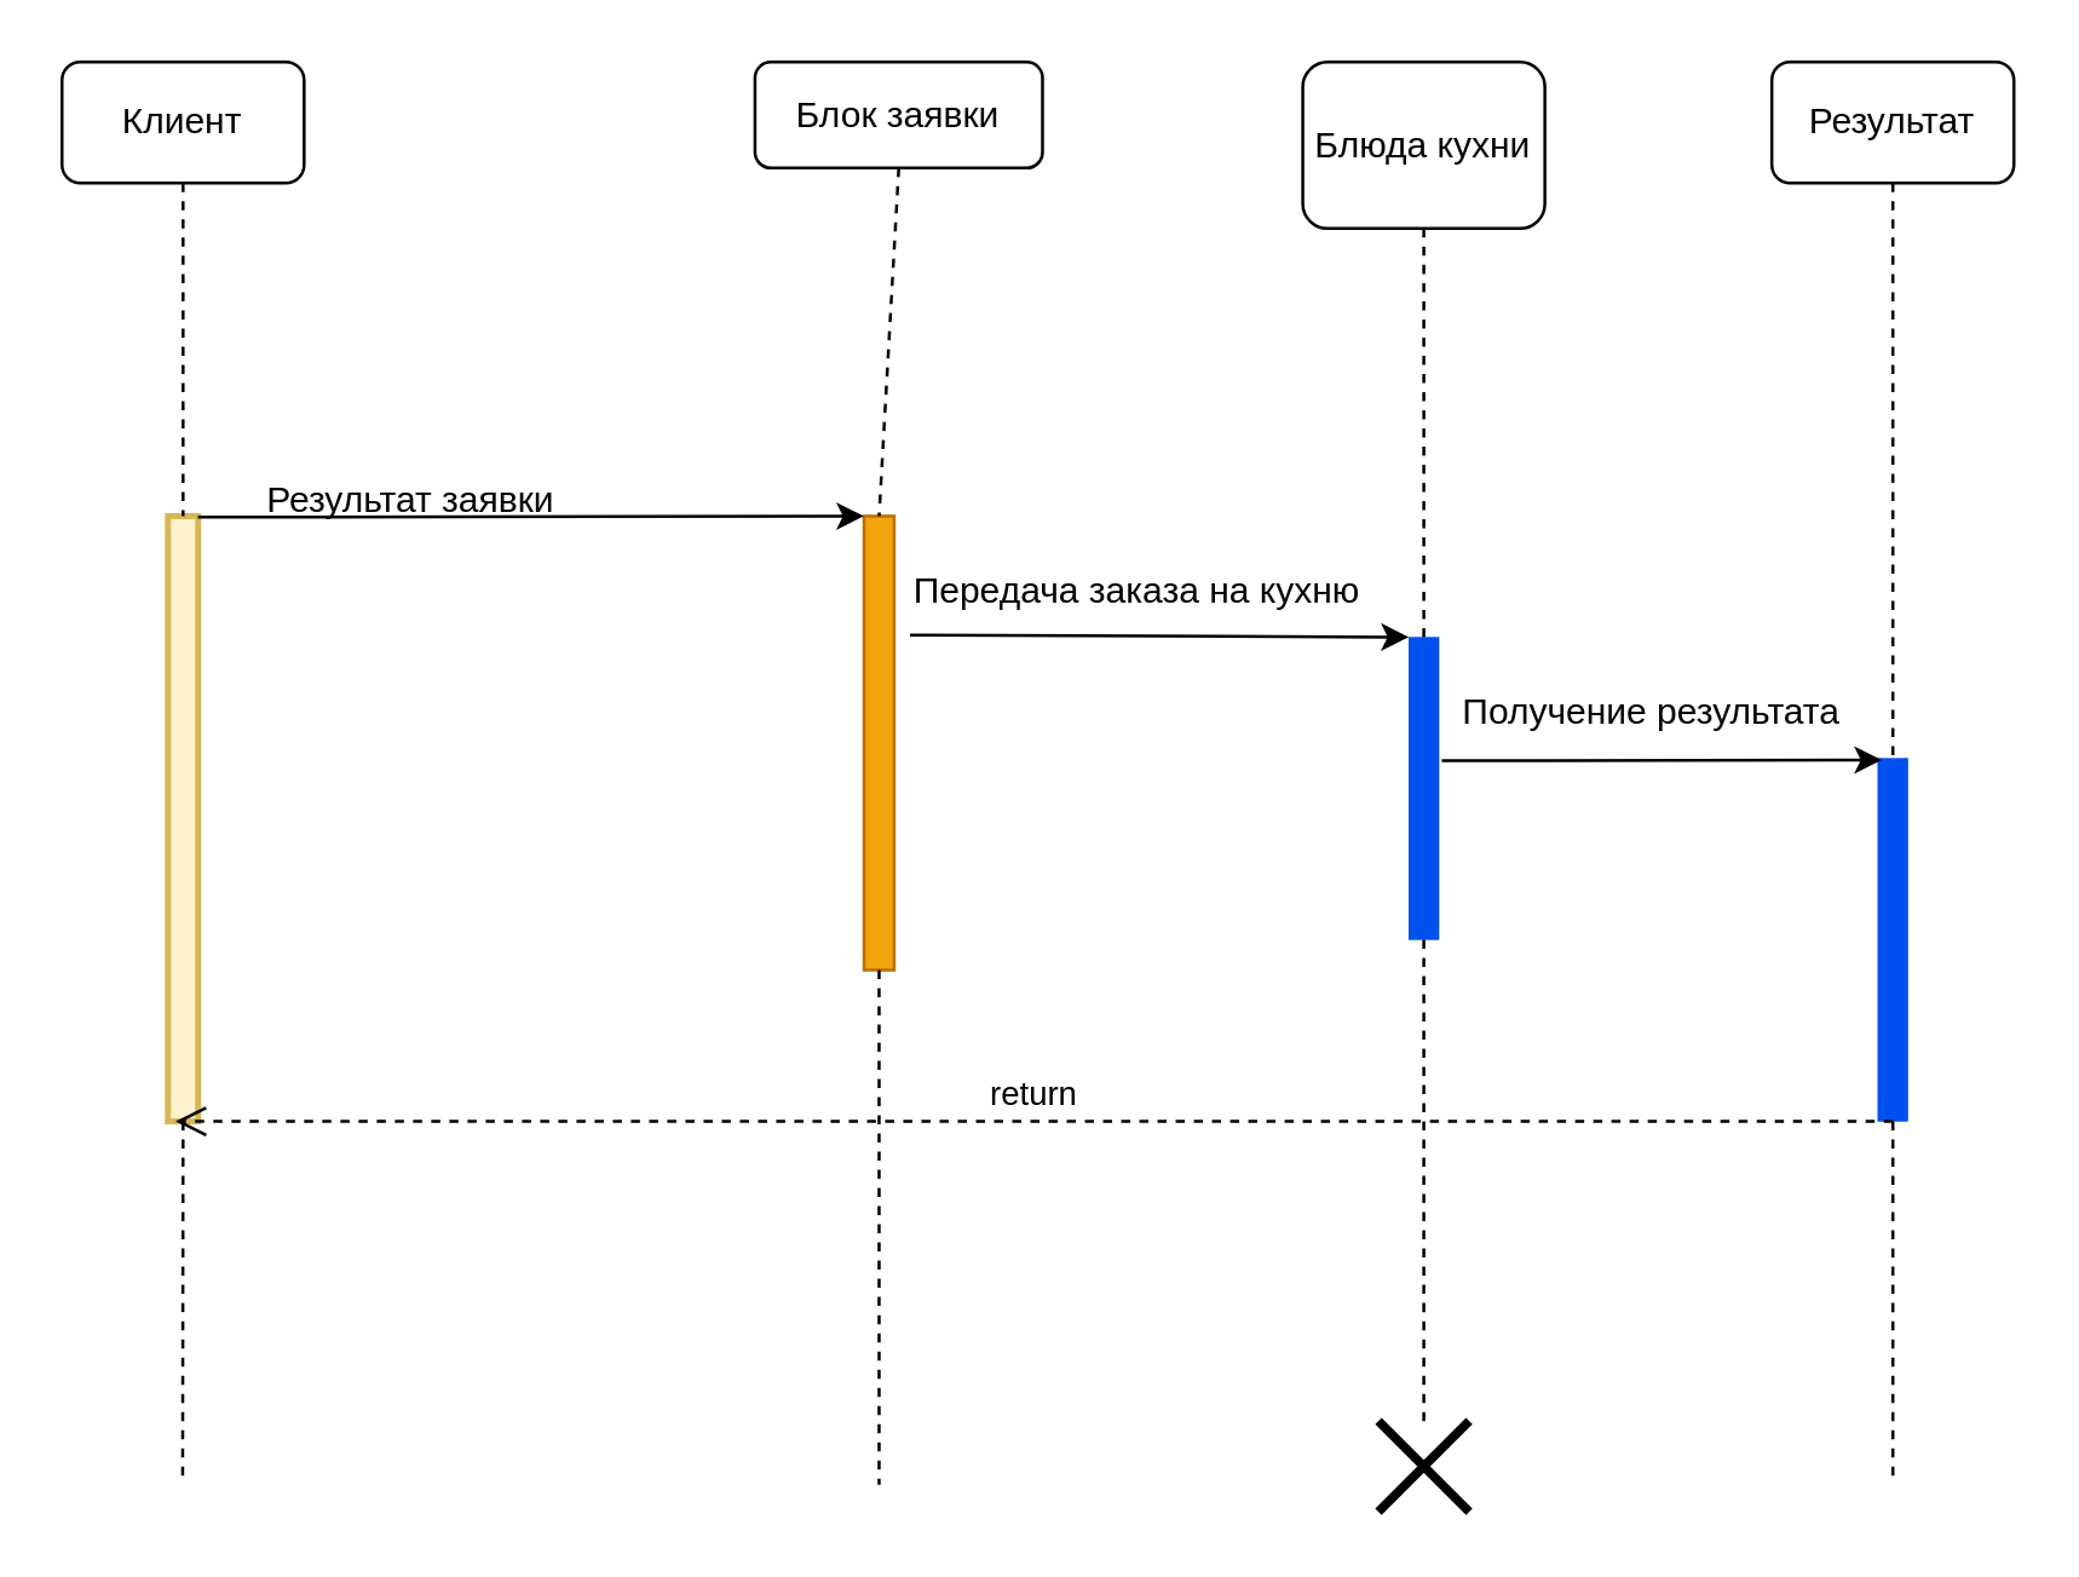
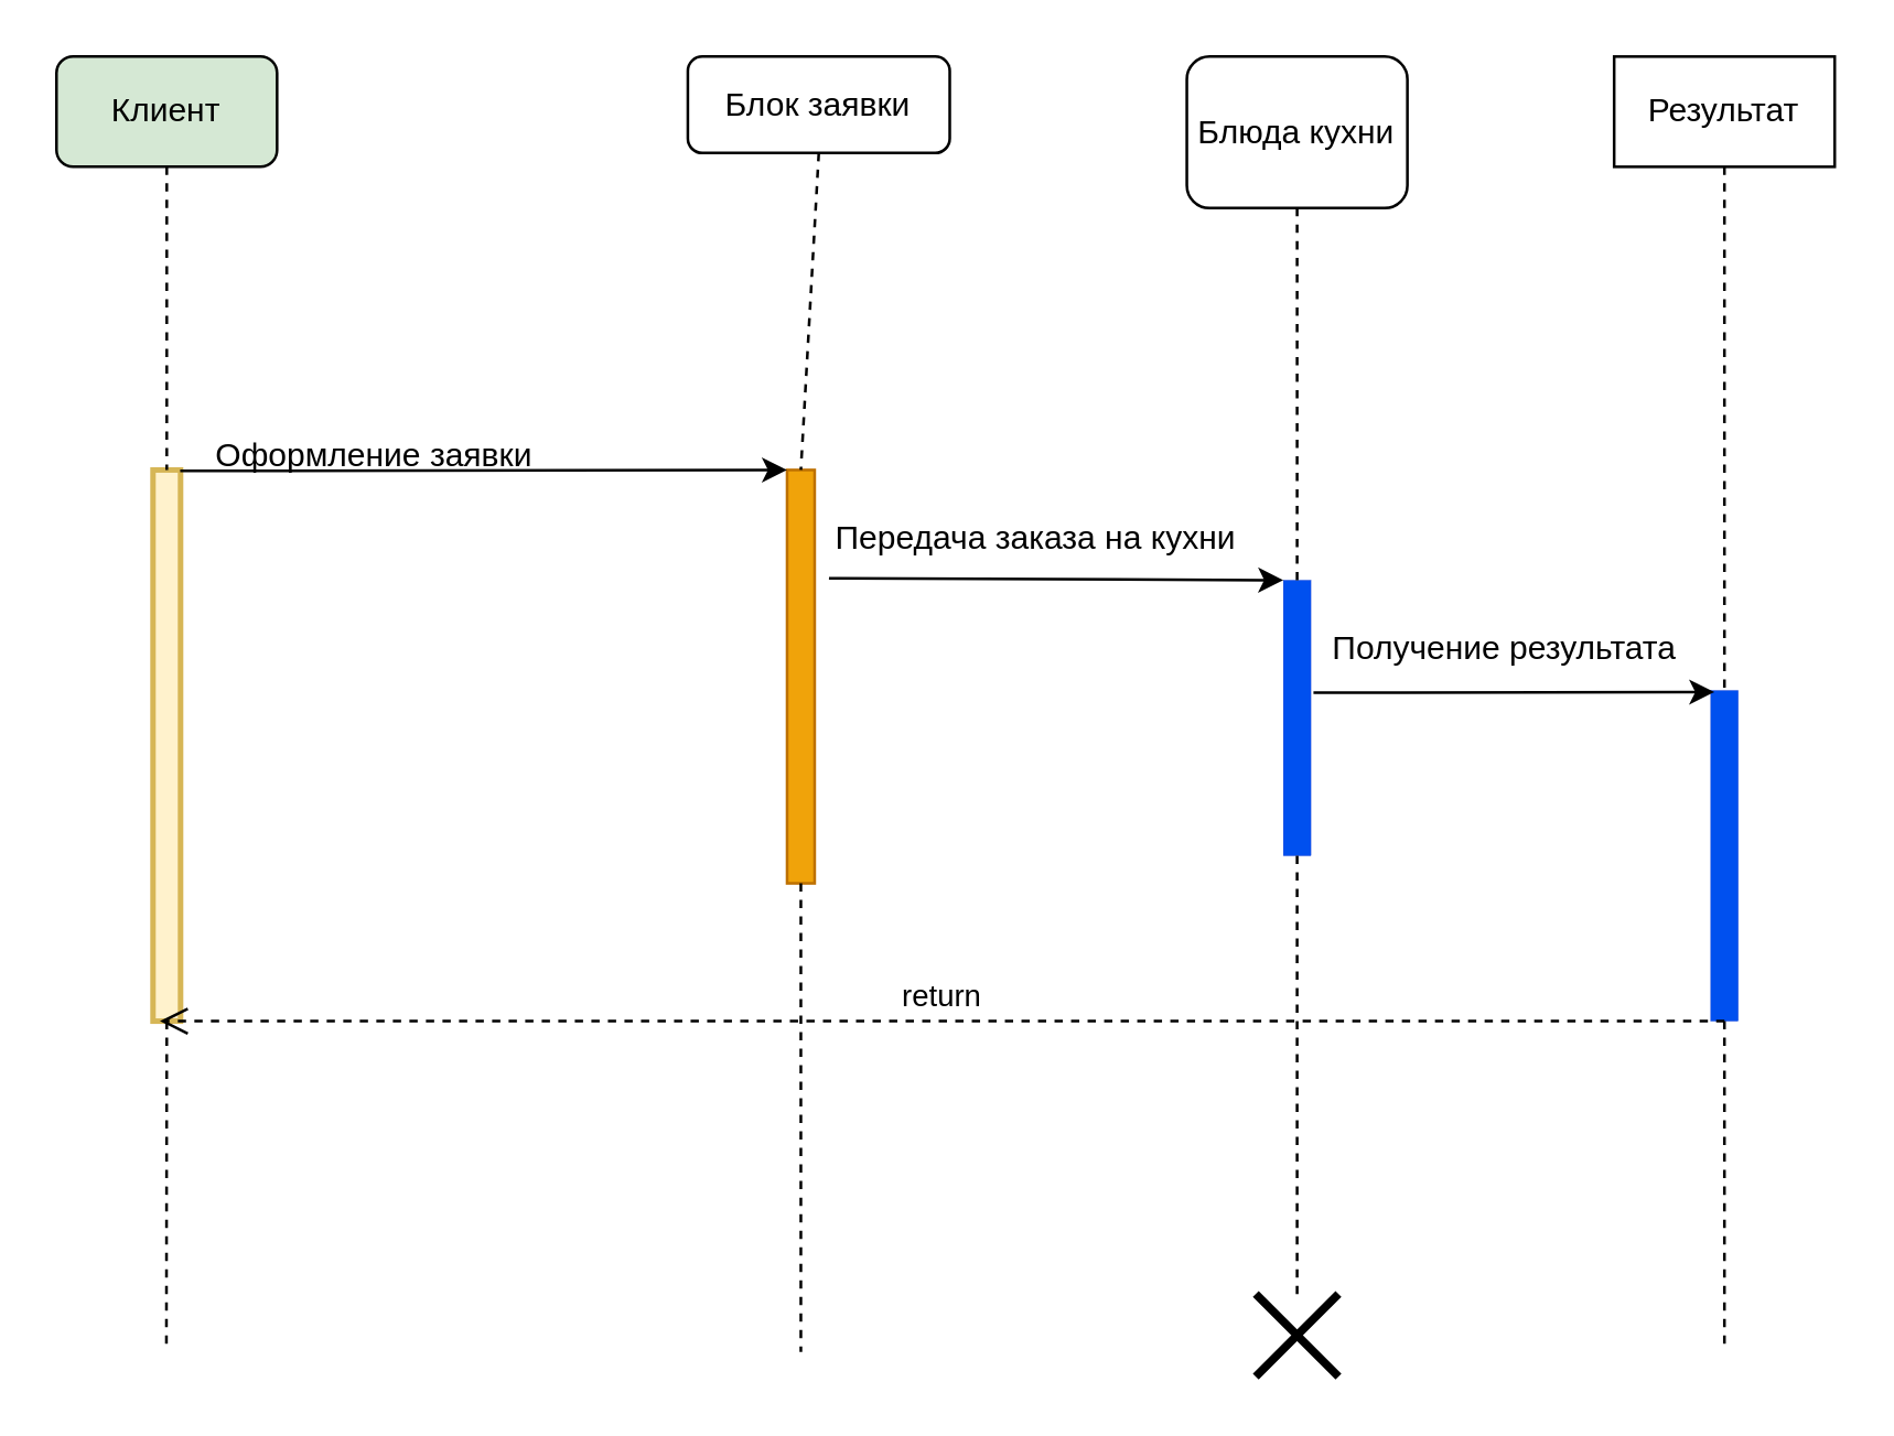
  <mxCell id="0" />
  <mxCell id="1" parent="0" />
  <mxCell id="2" value="" style="rounded=0;whiteSpace=wrap;html=1;fillColor=#fff2cc;strokeColor=#d6b656;strokeWidth=2;" parent="1" vertex="1"><mxGeometry x="55" y="170" width="10" height="200" as="geometry" /></mxCell>
  <mxCell id="3" value="Блюда кухни" style="rounded=1;whiteSpace=wrap;html=1;strokeWidth=1;" parent="1" vertex="1"><mxGeometry x="430" y="20" width="80" height="55" as="geometry" /></mxCell>
  <mxCell id="4" value="&lt;span style=&quot;color: rgba(0, 0, 0, 0); font-family: monospace; font-size: 0px; text-align: start;&quot;&gt;%3CmxGraphModel%3E%3Croot%3E%3CmxCell%20id%3D%220%22%2F%3E%3CmxCell%20id%3D%221%22%20parent%3D%220%22%2F%3E%3CmxCell%20id%3D%222%22%20value%3D%221.2.%20%D0%9A%D0%BD%D0%B8%D0%B3%D0%B0%20%D0%B8%D0%B4%D0%B5%D1%82%20%D0%B1%D0%B8%D0%B1%D0%BB%D0%B8%D0%BE%D1%82%D0%B5%D0%BA%D0%B0%D1%80%D1%8E%22%20style%3D%22text%3Bhtml%3D1%3Balign%3Dcenter%3BverticalAlign%3Dmiddle%3Bresizable%3D0%3Bpoints%3D%5B%5D%3Bautosize%3D1%3BstrokeColor%3Dnone%3BfillColor%3Dnone%3B%22%20vertex%3D%221%22%20parent%3D%221%22%3E%3CmxGeometry%20x%3D%22375%22%20y%3D%22485%22%20width%3D%22190%22%20height%3D%2230%22%20as%3D%22geometry%22%2F%3E%3C%2FmxCell%3E%3C%2Froot%3E%3C%2FmxGraphModel%3E&lt;/span&gt;&lt;span style=&quot;color: rgba(0, 0, 0, 0); font-family: monospace; font-size: 0px; text-align: start;&quot;&gt;%3CmxGraphModel%3E%3Croot%3E%3CmxCell%20id%3D%220%22%2F%3E%3CmxCell%20id%3D%221%22%20parent%3D%220%22%2F%3E%3CmxCell%20id%3D%222%22%20value%3D%221.2.%20%D0%9A%D0%BD%D0%B8%D0%B3%D0%B0%20%D0%B8%D0%B4%D0%B5%D1%82%20%D0%B1%D0%B8%D0%B1%D0%BB%D0%B8%D0%BE%D1%82%D0%B5%D0%BA%D0%B0%D1%80%D1%8E%22%20style%3D%22text%3Bhtml%3D1%3Balign%3Dcenter%3BverticalAlign%3Dmiddle%3Bresizable%3D0%3Bpoints%3D%5B%5D%3Bautosize%3D1%3BstrokeColor%3Dnone%3BfillColor%3Dnone%3B%22%20vertex%3D%221%22%20parent%3D%221%22%3E%3CmxGeometry%20x%3D%22375%22%20y%3D%22485%22%20width%3D%22190%22%20height%3D%2230%22%20as%3D%22geometry%22%2F%3E%3C%2FmxCell%3E%3C%2Froot%3E%3C%2FmxGraphModel%3E&lt;/span&gt;" style="rounded=0;whiteSpace=wrap;html=1;fillColor=#0050ef;strokeColor=#001DBC;strokeWidth=0;fontColor=#ffffff;" parent="1" vertex="1"><mxGeometry x="465" y="210" width="10" height="100" as="geometry" /></mxCell>
  <mxCell id="5" value="" style="rounded=0;whiteSpace=wrap;html=1;fillColor=#f0a30a;strokeColor=#BD7000;strokeWidth=1;fontColor=#000000;" parent="1" vertex="1"><mxGeometry x="285" y="170" width="10" height="150" as="geometry" /></mxCell>
  <mxCell id="6" value="" style="endArrow=classic;html=1;rounded=0;entryX=0;entryY=0;entryDx=0;entryDy=0;exitX=-0.001;exitY=0.679;exitDx=0;exitDy=0;exitPerimeter=0;" parent="1" source="7" target="5" edge="1"><mxGeometry width="50" height="50" relative="1" as="geometry"><mxPoint x="135" y="250" as="sourcePoint" /><mxPoint x="395" y="280" as="targetPoint" /></mxGeometry></mxCell>
- <mxCell id="7" value="Результат заявки" style="text;html=1;align=center;verticalAlign=middle;resizable=0;points=[];autosize=1;strokeColor=none;fillColor=none;" parent="1" vertex="1"><mxGeometry x="65" y="150" width="140" height="30" as="geometry" /></mxCell>
+ <mxCell id="7" value="Оформление заявки" style="text;html=1;align=center;verticalAlign=middle;resizable=0;points=[];autosize=1;strokeColor=none;fillColor=none;" parent="1" vertex="1"><mxGeometry x="65" y="150" width="140" height="30" as="geometry" /></mxCell>
  <mxCell id="8" value="" style="endArrow=classic;html=1;rounded=0;exitX=0.06;exitY=0.976;exitDx=0;exitDy=0;exitPerimeter=0;" parent="1" source="9" edge="1"><mxGeometry width="50" height="50" relative="1" as="geometry"><mxPoint x="295" y="310" as="sourcePoint" /><mxPoint x="465" y="210" as="targetPoint" /></mxGeometry></mxCell>
- <mxCell id="9" value="Передача заказа на кухню" style="text;html=1;align=center;verticalAlign=middle;resizable=0;points=[];autosize=1;strokeColor=none;fillColor=none;" parent="1" vertex="1"><mxGeometry x="290" y="180" width="170" height="30" as="geometry" /></mxCell>
+ <mxCell id="9" value="Передача заказа на кухни" style="text;html=1;align=center;verticalAlign=middle;resizable=0;points=[];autosize=1;strokeColor=none;fillColor=none;" parent="1" vertex="1"><mxGeometry x="290" y="180" width="170" height="30" as="geometry" /></mxCell>
  <mxCell id="10" value="" style="endArrow=none;dashed=1;html=1;rounded=0;exitX=0.5;exitY=1;exitDx=0;exitDy=0;entryX=0.5;entryY=0;entryDx=0;entryDy=0;" parent="1" source="15" target="5" edge="1"><mxGeometry width="50" height="50" relative="1" as="geometry"><mxPoint x="295" y="90" as="sourcePoint" /><mxPoint x="295" y="170" as="targetPoint" /></mxGeometry></mxCell>
- <mxCell id="11" value="Результат" style="rounded=1;whiteSpace=wrap;html=1;strokeWidth=1;" parent="1" vertex="1"><mxGeometry x="585" y="20" width="80" height="40" as="geometry" /></mxCell>
+ <mxCell id="11" value="Результат" style="whiteSpace=wrap;html=1;strokeWidth=1;rounded=0;" parent="1" vertex="1"><mxGeometry x="585" y="20" width="80" height="40" as="geometry" /></mxCell>
  <mxCell id="12" value="&lt;span style=&quot;color: rgba(0, 0, 0, 0); font-family: monospace; font-size: 0px; text-align: start;&quot;&gt;%3CmxGraphModel%3E%3Croot%3E%3CmxCell%20id%3D%220%22%2F%3E%3CmxCell%20id%3D%221%22%20parent%3D%220%22%2F%3E%3CmxCell%20id%3D%222%22%20value%3D%221.2.%20%D0%9A%D0%BD%D0%B8%D0%B3%D0%B0%20%D0%B8%D0%B4%D0%B5%D1%82%20%D0%B1%D0%B8%D0%B1%D0%BB%D0%B8%D0%BE%D1%82%D0%B5%D0%BA%D0%B0%D1%80%D1%8E%22%20style%3D%22text%3Bhtml%3D1%3Balign%3Dcenter%3BverticalAlign%3Dmiddle%3Bresizable%3D0%3Bpoints%3D%5B%5D%3Bautosize%3D1%3BstrokeColor%3Dnone%3BfillColor%3Dnone%3B%22%20vertex%3D%221%22%20parent%3D%221%22%3E%3CmxGeometry%20x%3D%22375%22%20y%3D%22485%22%20width%3D%22190%22%20height%3D%2230%22%20as%3D%22geometry%22%2F%3E%3C%2FmxCell%3E%3C%2Froot%3E%3C%2FmxGraphModel%3E&lt;/span&gt;&lt;span style=&quot;color: rgba(0, 0, 0, 0); font-family: monospace; font-size: 0px; text-align: start;&quot;&gt;%3CmxGraphModel%3E%3Croot%3E%3CmxCell%20id%3D%220%22%2F%3E%3CmxCell%20id%3D%221%22%20parent%3D%220%22%2F%3E%3CmxCell%20id%3D%222%22%20value%3D%221.2.%20%D0%9A%D0%BD%D0%B8%D0%B3%D0%B0%20%D0%B8%D0%B4%D0%B5%D1%82%20%D0%B1%D0%B8%D0%B1%D0%BB%D0%B8%D0%BE%D1%82%D0%B5%D0%BA%D0%B0%D1%80%D1%8E%22%20style%3D%22text%3Bhtml%3D1%3Balign%3Dcenter%3BverticalAlign%3Dmiddle%3Bresizable%3D0%3Bpoints%3D%5B%5D%3Bautosize%3D1%3BstrokeColor%3Dnone%3BfillColor%3Dnone%3B%22%20vertex%3D%221%22%20parent%3D%221%22%3E%3CmxGeometry%20x%3D%22375%22%20y%3D%22485%22%20width%3D%22190%22%20height%3D%2230%22%20as%3D%22geometry%22%2F%3E%3C%2FmxCell%3E%3C%2Froot%3E%3C%2FmxGraphModel%3E&lt;/span&gt;" style="rounded=0;whiteSpace=wrap;html=1;fillColor=#0050ef;strokeColor=#001DBC;strokeWidth=0;fontColor=#ffffff;" parent="1" vertex="1"><mxGeometry x="620" y="250" width="10" height="120" as="geometry" /></mxCell>
  <mxCell id="13" value="" style="endArrow=classic;html=1;rounded=0;entryX=1.009;entryY=1.02;entryDx=0;entryDy=0;exitX=1.093;exitY=0.408;exitDx=0;exitDy=0;exitPerimeter=0;entryPerimeter=0;" parent="1" source="4" target="14" edge="1"><mxGeometry width="50" height="50" relative="1" as="geometry"><mxPoint x="495" y="390" as="sourcePoint" /><mxPoint x="655" y="400" as="targetPoint" /></mxGeometry></mxCell>
  <mxCell id="14" value="Получение результата" style="text;html=1;align=center;verticalAlign=middle;resizable=0;points=[];autosize=1;strokeColor=none;fillColor=none;" parent="1" vertex="1"><mxGeometry x="470" y="220" width="150" height="30" as="geometry" /></mxCell>
  <mxCell id="15" value="Блок заявки" style="rounded=1;whiteSpace=wrap;html=1;strokeWidth=1;" parent="1" vertex="1"><mxGeometry x="249" y="20" width="95" height="35" as="geometry" /></mxCell>
- <mxCell id="16" value="Клиент" style="rounded=1;whiteSpace=wrap;html=1;strokeWidth=1;" parent="1" vertex="1"><mxGeometry x="20" y="20" width="80" height="40" as="geometry" /></mxCell>
+ <mxCell id="16" value="Клиент" style="rounded=1;whiteSpace=wrap;html=1;strokeWidth=1;fillColor=#d5e8d4;" parent="1" vertex="1"><mxGeometry x="20" y="20" width="80" height="40" as="geometry" /></mxCell>
  <mxCell id="17" value="" style="endArrow=none;dashed=1;html=1;rounded=0;exitX=0.5;exitY=1;exitDx=0;exitDy=0;entryX=0.5;entryY=0;entryDx=0;entryDy=0;" parent="1" source="16" target="2" edge="1"><mxGeometry width="50" height="50" relative="1" as="geometry"><mxPoint x="59.41" y="60" as="sourcePoint" /><mxPoint x="60.41" y="170" as="targetPoint" /></mxGeometry></mxCell>
  <mxCell id="18" value="" style="endArrow=none;dashed=1;html=1;rounded=0;exitX=0.5;exitY=1;exitDx=0;exitDy=0;entryX=0.5;entryY=0;entryDx=0;entryDy=0;" parent="1" source="2" edge="1"><mxGeometry width="50" height="50" relative="1" as="geometry"><mxPoint x="59.86" y="380" as="sourcePoint" /><mxPoint x="59.86" y="490" as="targetPoint" /></mxGeometry></mxCell>
  <mxCell id="19" value="" style="endArrow=none;dashed=1;html=1;rounded=0;exitX=0.5;exitY=1;exitDx=0;exitDy=0;entryX=0.5;entryY=0;entryDx=0;entryDy=0;" parent="1" source="3" target="4" edge="1"><mxGeometry width="50" height="50" relative="1" as="geometry"><mxPoint x="470" y="70" as="sourcePoint" /><mxPoint x="471" y="180" as="targetPoint" /></mxGeometry></mxCell>
  <mxCell id="20" value="" style="endArrow=none;dashed=1;html=1;rounded=0;exitX=0.5;exitY=1;exitDx=0;exitDy=0;" parent="1" source="5" edge="1"><mxGeometry width="50" height="50" relative="1" as="geometry"><mxPoint x="285" y="379" as="sourcePoint" /><mxPoint x="290" y="490" as="targetPoint" /></mxGeometry></mxCell>
  <mxCell id="21" value="" style="endArrow=none;dashed=1;html=1;rounded=0;entryX=0.5;entryY=0;entryDx=0;entryDy=0;exitX=0.5;exitY=1;exitDx=0;exitDy=0;" parent="1" source="11" target="12" edge="1"><mxGeometry width="50" height="50" relative="1" as="geometry"><mxPoint x="645" y="80" as="sourcePoint" /><mxPoint x="650" y="230" as="targetPoint" /></mxGeometry></mxCell>
  <mxCell id="22" value="" style="endArrow=none;dashed=1;html=1;rounded=0;exitX=0.5;exitY=1;exitDx=0;exitDy=0;" parent="1" source="12" edge="1"><mxGeometry width="50" height="50" relative="1" as="geometry"><mxPoint x="620" y="400" as="sourcePoint" /><mxPoint x="625" y="490" as="targetPoint" /></mxGeometry></mxCell>
  <mxCell id="23" value="" style="shape=umlDestroy;whiteSpace=wrap;html=1;strokeWidth=3;rounded=1;" parent="1" vertex="1"><mxGeometry x="455" y="469" width="30" height="30" as="geometry" /></mxCell>
  <mxCell id="24" value="" style="endArrow=none;dashed=1;html=1;rounded=0;exitX=0.5;exitY=1;exitDx=0;exitDy=0;" parent="1" target="23" edge="1"><mxGeometry width="50" height="50" relative="1" as="geometry"><mxPoint x="470" y="310" as="sourcePoint" /><mxPoint x="470" y="489" as="targetPoint" /></mxGeometry></mxCell>
  <mxCell id="25" value="return" style="html=1;verticalAlign=bottom;endArrow=open;dashed=1;endSize=8;rounded=0;entryX=0.25;entryY=1;entryDx=0;entryDy=0;" parent="1" target="2" edge="1"><mxGeometry relative="1" as="geometry"><mxPoint x="625" y="370" as="sourcePoint" /><mxPoint x="225" y="570" as="targetPoint" /></mxGeometry></mxCell>
